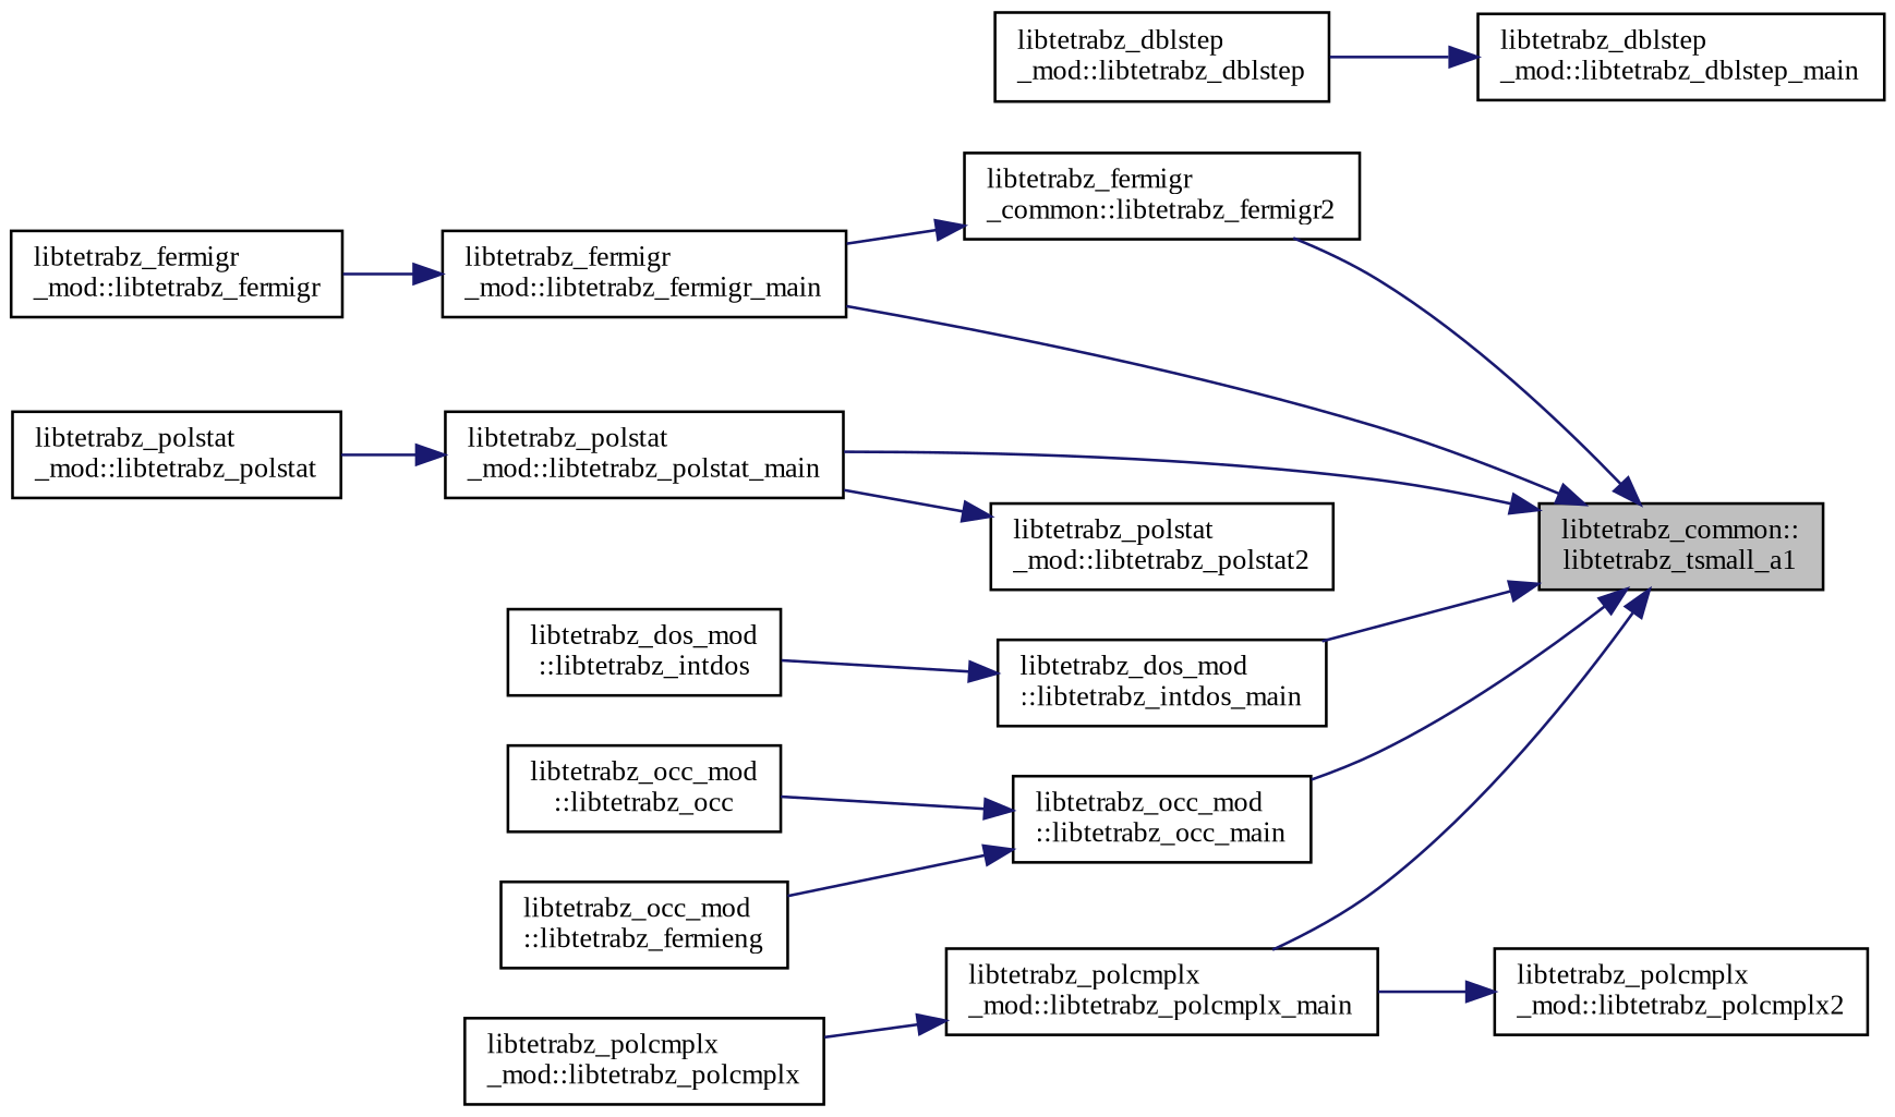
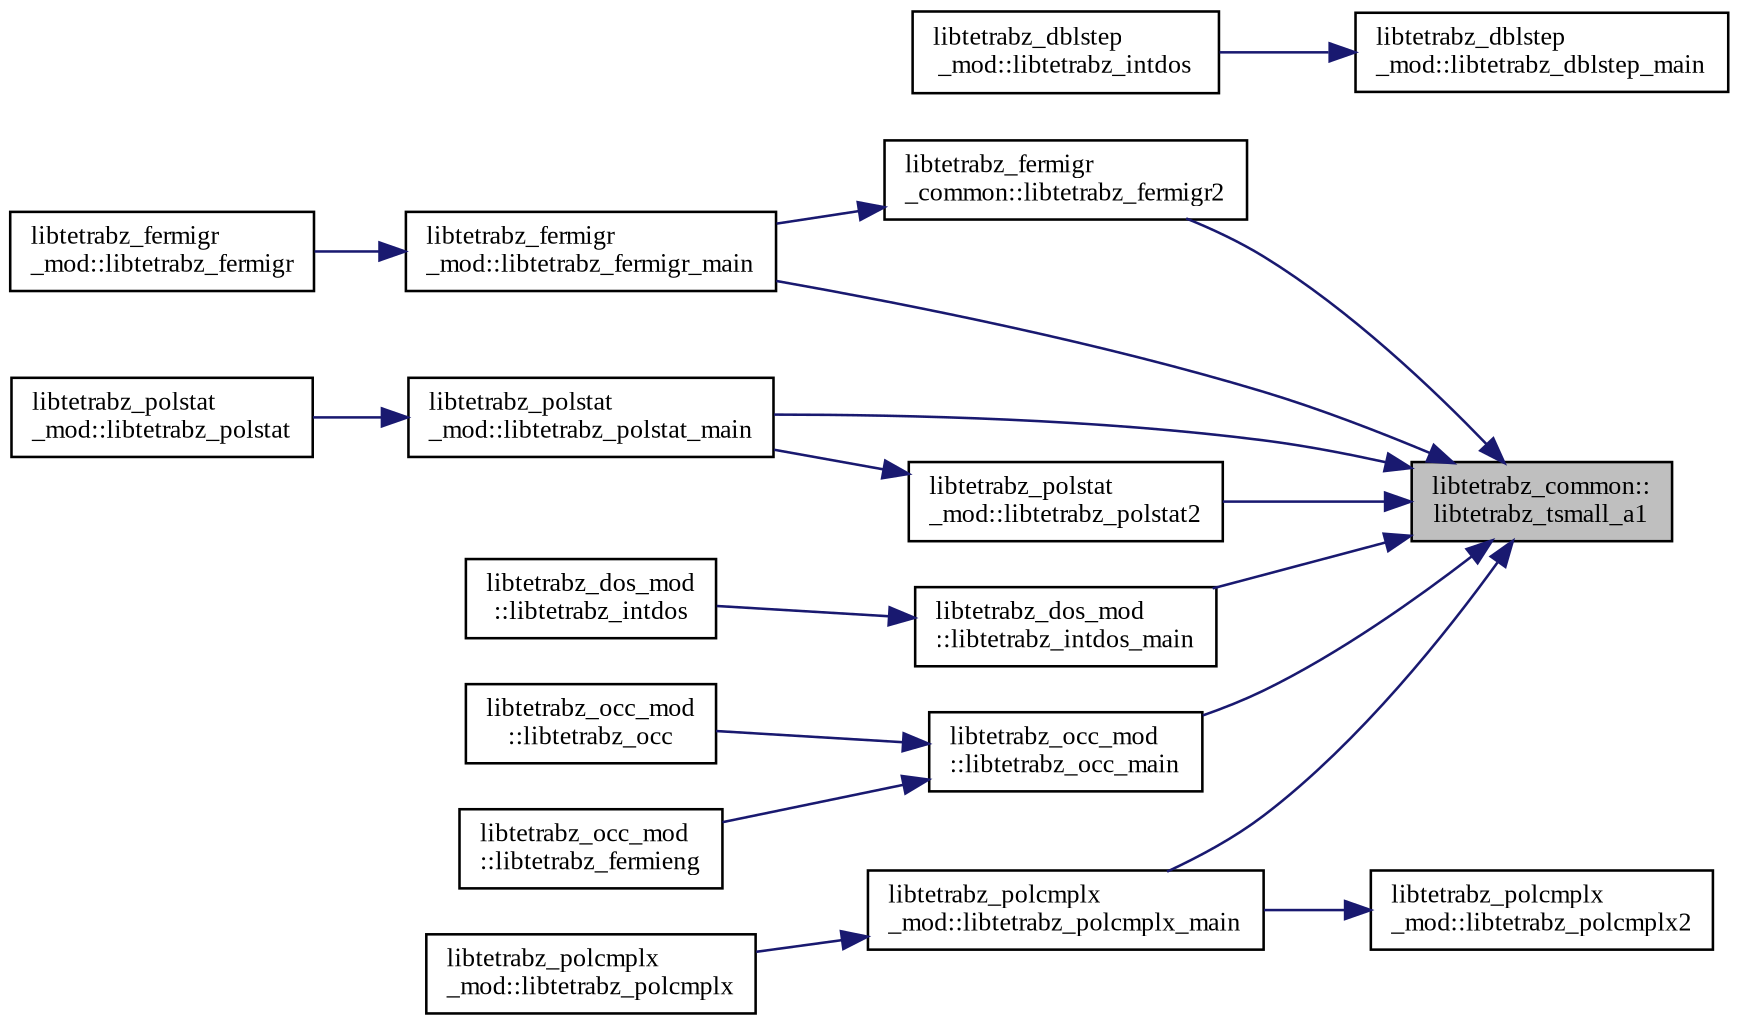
  digraph {
    fontname="Liberation Serif"
    rankdir=RL
    node [color=black fillcolor=white fontname="Liberation Serif" fontsize=10 shape=record style=filled]
    edge [color=midnightblue dir=back fontname="Liberation Serif" fontsize=10 labelfontname=Helvetica labelfontsize=10 style=solid]
    n1 [fillcolor=grey75 fontcolor=black height=0.2 label="libtetrabz_common::\llibtetrabz_tsmall_a1" width=0.4]
    n2 [height=0.2 label="libtetrabz_fermigr\l_common::libtetrabz_fermigr2" width=0.4]
    n3 [height=0.2 label="libtetrabz_fermigr\l_mod::libtetrabz_fermigr_main" width=0.4]
    n4 [height=0.2 label="libtetrabz_dos_mod\l::libtetrabz_intdos_main" width=0.4]
    n5 [height=0.2 label="libtetrabz_occ_mod\l::libtetrabz_occ_main" width=0.4]
    n6 [height=0.2 label="libtetrabz_polcmplx\l_mod::libtetrabz_polcmplx_main" width=0.4]
    n7 [height=0.2 label="libtetrabz_polstat\l_mod::libtetrabz_polstat2" width=0.4]
    n8 [height=0.2 label="libtetrabz_polstat\l_mod::libtetrabz_polstat_main" width=0.4]
    n9 [height=0.2 label="libtetrabz_dblstep\l_mod::libtetrabz_dblstep_main" width=0.4]
-   n10 [height=0.2 label="libtetrabz_dblstep\l_mod::libtetrabz_dblstep" width=0.4]
+   n10 [height=0.2 label="libtetrabz_dblstep\l_mod::libtetrabz_intdos" width=0.4]
    n11 [height=0.2 label="libtetrabz_fermigr\l_mod::libtetrabz_fermigr" width=0.4]
    n12 [height=0.2 label="libtetrabz_dos_mod\l::libtetrabz_intdos" width=0.4]
    n13 [height=0.2 label="libtetrabz_occ_mod\l::libtetrabz_fermieng" width=0.4]
    n14 [height=0.2 label="libtetrabz_occ_mod\l::libtetrabz_occ" width=0.4]
    n15 [height=0.2 label="libtetrabz_polcmplx\l_mod::libtetrabz_polcmplx2" width=0.4]
    n16 [height=0.2 label="libtetrabz_polcmplx\l_mod::libtetrabz_polcmplx" width=0.4]
    n17 [height=0.2 label="libtetrabz_polstat\l_mod::libtetrabz_polstat" width=0.4]
    n1 -> n2
    n1 -> n3
    n1 -> n4
    n1 -> n5
    n1 -> n6
+   n1 -> n7
    n1 -> n8
    n2 -> n3
    n3 -> n11
    n4 -> n12
    n5 -> n13
    n5 -> n14
    n6 -> n16
    n7 -> n8
    n8 -> n17
    n9 -> n10
    n15 -> n6
  }
